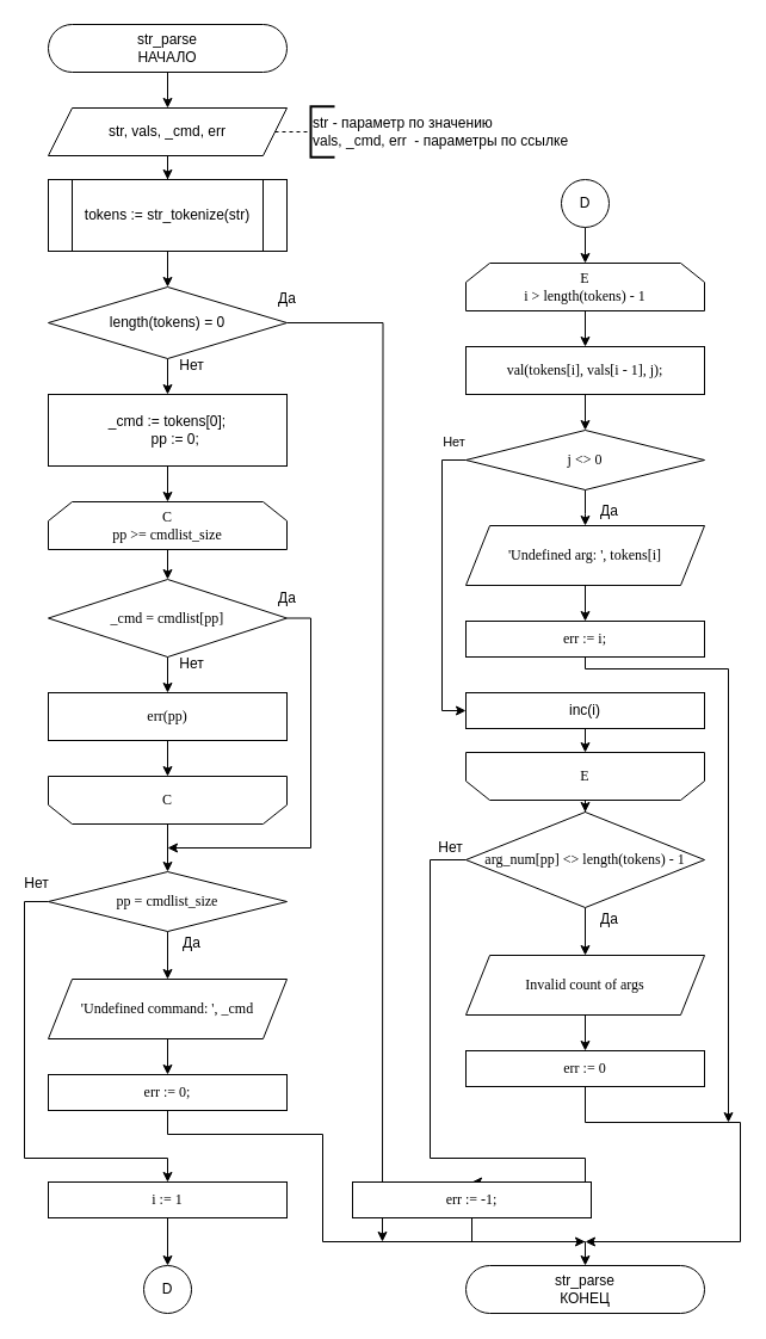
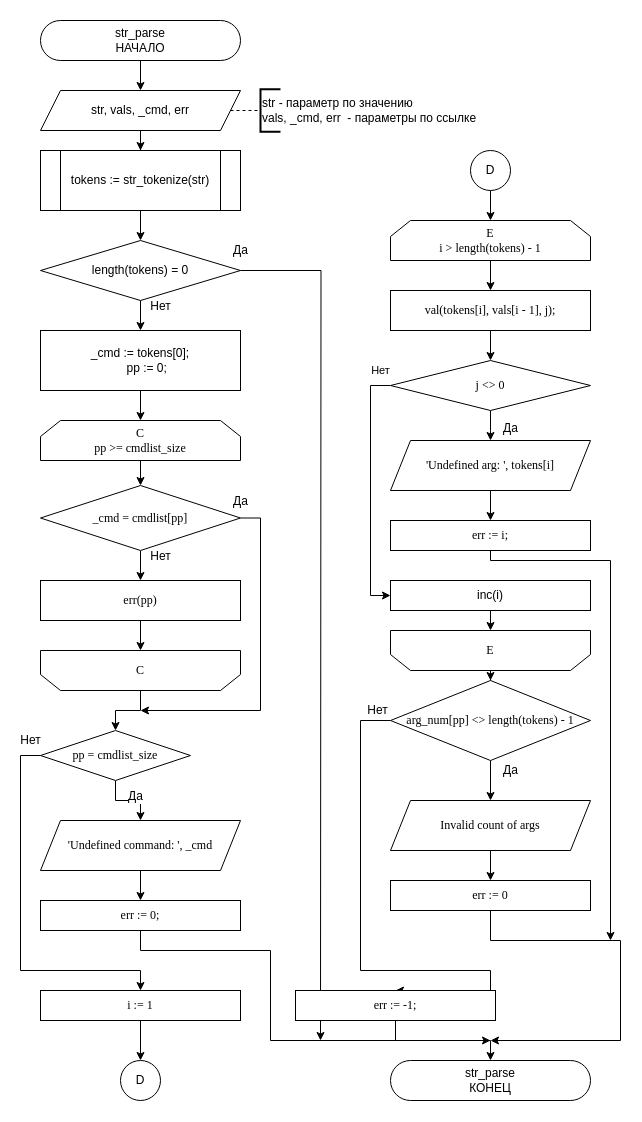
  <mxCell id="0" />
  <mxCell id="1" parent="0" />
  <mxCell id="2" value="" style="edgeStyle=orthogonalEdgeStyle;rounded=0;orthogonalLoop=1;jettySize=auto;html=1;fontSize=12;" parent="1" source="3" target="5" edge="1"><mxGeometry relative="1" as="geometry" /></mxCell>
  <mxCell id="3" value="str_parse&lt;br style=&quot;font-size: 12px;&quot;&gt;НАЧАЛО" style="rounded=1;whiteSpace=wrap;html=1;arcSize=50;strokeWidth=1;fontSize=12;" parent="1" vertex="1"><mxGeometry x="40" y="20" width="200" height="40" as="geometry" /></mxCell>
  <mxCell id="4" value="" style="edgeStyle=orthogonalEdgeStyle;rounded=0;orthogonalLoop=1;jettySize=auto;html=1;fontSize=12;" parent="1" source="5" target="9" edge="1"><mxGeometry relative="1" as="geometry" /></mxCell>
  <mxCell id="5" value="str,&amp;nbsp;vals, _cmd,&amp;nbsp;err" style="shape=parallelogram;perimeter=parallelogramPerimeter;whiteSpace=wrap;html=1;fixedSize=1;fontSize=12;" parent="1" vertex="1"><mxGeometry x="40" y="90" width="200" height="40" as="geometry" /></mxCell>
  <mxCell id="6" value="" style="endArrow=none;dashed=1;html=1;exitX=1;exitY=0.5;exitDx=0;exitDy=0;fontSize=12;" parent="1" edge="1"><mxGeometry width="50" height="50" relative="1" as="geometry"><mxPoint x="230" y="110" as="sourcePoint" /><mxPoint x="260" y="110" as="targetPoint" /></mxGeometry></mxCell>
  <mxCell id="7" value="str - параметр по значению&lt;br style=&quot;font-size: 12px;&quot;&gt;vals, _cmd, err&amp;nbsp; - параметры по ссылке" style="strokeWidth=2;html=1;shape=mxgraph.flowchart.annotation_1;align=left;pointerEvents=1;fontSize=12;" parent="1" vertex="1"><mxGeometry x="260" y="88.75" width="20" height="42.5" as="geometry" /></mxCell>
  <mxCell id="8" value="" style="edgeStyle=orthogonalEdgeStyle;rounded=0;orthogonalLoop=1;jettySize=auto;html=1;fontSize=12;" parent="1" source="9" target="12" edge="1"><mxGeometry relative="1" as="geometry" /></mxCell>
  <mxCell id="9" value="tokens := str_tokenize(str)" style="shape=process;whiteSpace=wrap;html=1;backgroundOutline=1;fontSize=12;" parent="1" vertex="1"><mxGeometry x="40" y="150" width="200" height="60" as="geometry" /></mxCell>
  <mxCell id="10" value="Нет" style="edgeStyle=orthogonalEdgeStyle;rounded=0;orthogonalLoop=1;jettySize=auto;html=1;fontSize=12;" parent="1" source="12" target="14" edge="1"><mxGeometry x="-0.75" y="20" relative="1" as="geometry"><mxPoint as="offset" /></mxGeometry></mxCell>
  <mxCell id="11" value="Да" style="edgeStyle=orthogonalEdgeStyle;rounded=0;orthogonalLoop=1;jettySize=auto;html=1;fontSize=12;" parent="1" source="12" edge="1"><mxGeometry x="-1" y="20" relative="1" as="geometry"><mxPoint x="320" y="1040" as="targetPoint" /><mxPoint as="offset" /></mxGeometry></mxCell>
  <mxCell id="12" value="length(tokens) = 0" style="rhombus;whiteSpace=wrap;html=1;fontSize=12;" parent="1" vertex="1"><mxGeometry x="40" y="240" width="200" height="60" as="geometry" /></mxCell>
  <mxCell id="13" value="" style="edgeStyle=orthogonalEdgeStyle;rounded=0;orthogonalLoop=1;jettySize=auto;html=1;fontSize=12;" parent="1" source="14" target="16" edge="1"><mxGeometry relative="1" as="geometry" /></mxCell>
  <mxCell id="14" value="&lt;div style=&quot;font-size: 12px;&quot;&gt;_cmd := tokens[0];&lt;/div&gt;&lt;div style=&quot;font-size: 12px;&quot;&gt;&amp;nbsp; &amp;nbsp; pp := 0;&lt;/div&gt;" style="whiteSpace=wrap;html=1;fontSize=12;" parent="1" vertex="1"><mxGeometry x="40" y="330" width="200" height="60" as="geometry" /></mxCell>
  <mxCell id="15" value="" style="edgeStyle=orthogonalEdgeStyle;rounded=0;orthogonalLoop=1;jettySize=auto;html=1;fontSize=12;" parent="1" source="16" target="19" edge="1"><mxGeometry relative="1" as="geometry" /></mxCell>
  <mxCell id="16" value="С&lt;br style=&quot;font-size: 12px&quot;&gt;pp &amp;gt;= cmdlist_size" style="shape=loopLimit;whiteSpace=wrap;html=1;rounded=0;shadow=0;strokeWidth=1;fillColor=#ffffff;fontFamily=Times New Roman;fontSize=12;" parent="1" vertex="1"><mxGeometry x="40" y="420" width="200" height="40" as="geometry" /></mxCell>
  <mxCell id="17" value="Нет" style="edgeStyle=orthogonalEdgeStyle;rounded=0;orthogonalLoop=1;jettySize=auto;html=1;fontSize=12;" parent="1" source="19" target="21" edge="1"><mxGeometry x="-0.758" y="20" relative="1" as="geometry"><mxPoint as="offset" /></mxGeometry></mxCell>
  <mxCell id="18" value="Да" style="edgeStyle=orthogonalEdgeStyle;rounded=0;orthogonalLoop=1;jettySize=auto;html=1;fontSize=12;exitX=1;exitY=0.5;exitDx=0;exitDy=0;" parent="1" source="19" edge="1"><mxGeometry x="-1" y="18" relative="1" as="geometry"><mxPoint x="140" y="710" as="targetPoint" /><Array as="points"><mxPoint x="260" y="518" /><mxPoint x="260" y="710" /></Array><mxPoint y="1" as="offset" /></mxGeometry></mxCell>
  <mxCell id="19" value="_cmd = cmdlist[pp]" style="rhombus;whiteSpace=wrap;html=1;rounded=0;shadow=0;fontFamily=Times New Roman;strokeWidth=1;" parent="1" vertex="1"><mxGeometry x="40" y="485" width="200" height="65" as="geometry" /></mxCell>
  <mxCell id="20" value="" style="edgeStyle=orthogonalEdgeStyle;rounded=0;orthogonalLoop=1;jettySize=auto;html=1;fontSize=12;" parent="1" source="21" target="23" edge="1"><mxGeometry relative="1" as="geometry" /></mxCell>
  <mxCell id="21" value="err(pp)" style="whiteSpace=wrap;html=1;rounded=0;shadow=0;fontFamily=Times New Roman;strokeWidth=1;" parent="1" vertex="1"><mxGeometry x="40" y="580" width="200" height="40" as="geometry" /></mxCell>
  <mxCell id="22" value="" style="edgeStyle=orthogonalEdgeStyle;rounded=0;orthogonalLoop=1;jettySize=auto;html=1;fontSize=12;" parent="1" source="23" target="26" edge="1"><mxGeometry relative="1" as="geometry" /></mxCell>
  <mxCell id="23" value="С" style="shape=loopLimit;whiteSpace=wrap;html=1;rounded=0;shadow=0;strokeWidth=1;fillColor=#ffffff;fontFamily=Times New Roman;fontSize=12;direction=west;" parent="1" vertex="1"><mxGeometry x="40" y="650" width="200" height="40" as="geometry" /></mxCell>
  <mxCell id="24" value="Да" style="edgeStyle=orthogonalEdgeStyle;rounded=0;orthogonalLoop=1;jettySize=auto;html=1;fontSize=12;" parent="1" source="26" target="28" edge="1"><mxGeometry x="-0.5" y="20" relative="1" as="geometry"><mxPoint as="offset" /></mxGeometry></mxCell>
  <mxCell id="25" value="Нет" style="edgeStyle=orthogonalEdgeStyle;rounded=0;orthogonalLoop=1;jettySize=auto;html=1;fontSize=12;entryX=0.5;entryY=0;entryDx=0;entryDy=0;exitX=0;exitY=0.5;exitDx=0;exitDy=0;" parent="1" source="26" target="34" edge="1"><mxGeometry x="-0.947" y="-15" relative="1" as="geometry"><mxPoint y="755" as="targetPoint" x="-40" /><Array as="points"><mxPoint x="20" y="755" /><mxPoint x="20" y="970" /><mxPoint x="140" y="970" /></Array><mxPoint as="offset" /></mxGeometry></mxCell>
- <mxCell id="26" value="pp = cmdlist_size" style="rhombus;whiteSpace=wrap;html=1;rounded=0;shadow=0;fontFamily=Times New Roman;strokeWidth=1;" parent="1" vertex="1"><mxGeometry x="40" y="730" width="200" height="50" as="geometry" /></mxCell>
+ <mxCell id="26" value="pp = cmdlist_size" style="rhombus;whiteSpace=wrap;html=1;rounded=0;shadow=0;fontFamily=Times New Roman;strokeWidth=1;" parent="1" vertex="1"><mxGeometry x="40" y="730" width="150" height="50" as="geometry" /></mxCell>
  <mxCell id="27" value="" style="edgeStyle=orthogonalEdgeStyle;rounded=0;orthogonalLoop=1;jettySize=auto;html=1;fontSize=12;" parent="1" source="28" target="30" edge="1"><mxGeometry relative="1" as="geometry" /></mxCell>
  <mxCell id="28" value="'Undefined command: ', _cmd" style="shape=parallelogram;perimeter=parallelogramPerimeter;whiteSpace=wrap;html=1;fixedSize=1;rounded=0;shadow=0;fontFamily=Times New Roman;strokeWidth=1;" parent="1" vertex="1"><mxGeometry x="40" y="820" width="200" height="50" as="geometry" /></mxCell>
  <mxCell id="29" value="" style="edgeStyle=orthogonalEdgeStyle;rounded=0;orthogonalLoop=1;jettySize=auto;html=1;fontSize=12;exitX=0.5;exitY=1;exitDx=0;exitDy=0;" parent="1" source="30" edge="1"><mxGeometry relative="1" as="geometry"><mxPoint x="490" y="1040" as="targetPoint" /><Array as="points"><mxPoint x="140" y="950" /><mxPoint x="270" y="950" /><mxPoint x="270" y="1040" /></Array></mxGeometry></mxCell>
  <mxCell id="30" value="err := 0;" style="whiteSpace=wrap;html=1;rounded=0;shadow=0;fontFamily=Times New Roman;strokeWidth=1;" parent="1" vertex="1"><mxGeometry x="40" y="900" width="200" height="30" as="geometry" /></mxCell>
  <mxCell id="31" value="" style="edgeStyle=orthogonalEdgeStyle;rounded=0;orthogonalLoop=1;jettySize=auto;html=1;fontSize=12;" parent="1" source="32" target="39" edge="1"><mxGeometry relative="1" as="geometry" /></mxCell>
  <mxCell id="32" value="E&lt;br&gt;i &amp;gt; length(tokens) - 1" style="shape=loopLimit;whiteSpace=wrap;html=1;rounded=0;shadow=0;strokeWidth=1;fillColor=#ffffff;fontFamily=Times New Roman;fontSize=12;" parent="1" vertex="1"><mxGeometry x="390" y="220" width="200" height="40" as="geometry" /></mxCell>
  <mxCell id="33" value="" style="edgeStyle=orthogonalEdgeStyle;rounded=0;orthogonalLoop=1;jettySize=auto;html=1;fontSize=12;" parent="1" source="34" target="35" edge="1"><mxGeometry relative="1" as="geometry" /></mxCell>
  <mxCell id="34" value="i := 1" style="whiteSpace=wrap;html=1;rounded=0;shadow=0;fontFamily=Times New Roman;strokeWidth=1;" parent="1" vertex="1"><mxGeometry x="40" y="990" width="200" height="30" as="geometry" /></mxCell>
  <mxCell id="35" value="D" style="ellipse;whiteSpace=wrap;html=1;aspect=fixed;fontSize=12;" parent="1" vertex="1"><mxGeometry x="120" y="1060" width="40" height="40" as="geometry" /></mxCell>
  <mxCell id="36" value="" style="edgeStyle=orthogonalEdgeStyle;rounded=0;orthogonalLoop=1;jettySize=auto;html=1;fontSize=12;" parent="1" source="37" target="32" edge="1"><mxGeometry relative="1" as="geometry" /></mxCell>
  <mxCell id="37" value="D" style="ellipse;whiteSpace=wrap;html=1;aspect=fixed;fontSize=12;" parent="1" vertex="1"><mxGeometry x="470" y="150" width="40" height="40" as="geometry" /></mxCell>
  <mxCell id="38" value="" style="edgeStyle=orthogonalEdgeStyle;rounded=0;orthogonalLoop=1;jettySize=auto;html=1;fontSize=12;" parent="1" source="39" target="42" edge="1"><mxGeometry relative="1" as="geometry" /></mxCell>
  <mxCell id="39" value="val(tokens[i], vals[i - 1], j);" style="whiteSpace=wrap;html=1;rounded=0;shadow=0;fontFamily=Times New Roman;strokeWidth=1;" parent="1" vertex="1"><mxGeometry x="390" y="290" width="200" height="40" as="geometry" /></mxCell>
  <mxCell id="40" value="Да" style="edgeStyle=orthogonalEdgeStyle;rounded=0;orthogonalLoop=1;jettySize=auto;html=1;fontSize=12;" parent="1" source="42" edge="1"><mxGeometry x="0.2" y="20" relative="1" as="geometry"><mxPoint x="490" y="440" as="targetPoint" /><mxPoint as="offset" /></mxGeometry></mxCell>
  <mxCell id="41" value="Нет" style="edgeStyle=orthogonalEdgeStyle;rounded=0;orthogonalLoop=1;jettySize=auto;html=1;entryX=0;entryY=0.5;entryDx=0;entryDy=0;exitX=0;exitY=0.5;exitDx=0;exitDy=0;" edge="1" parent="1" source="42" target="60"><mxGeometry x="-0.917" y="-15" relative="1" as="geometry"><mxPoint x="260" y="385" as="targetPoint" /><mxPoint as="offset" /></mxGeometry></mxCell>
  <mxCell id="42" value="j &amp;lt;&amp;gt; 0" style="rhombus;whiteSpace=wrap;html=1;rounded=0;shadow=0;fontFamily=Times New Roman;strokeWidth=1;" parent="1" vertex="1"><mxGeometry x="390" y="360" width="200" height="50" as="geometry" /></mxCell>
  <mxCell id="43" value="" style="edgeStyle=orthogonalEdgeStyle;rounded=0;orthogonalLoop=1;jettySize=auto;html=1;fontSize=12;" parent="1" source="44" target="46" edge="1"><mxGeometry relative="1" as="geometry" /></mxCell>
  <mxCell id="44" value="'Undefined arg: ', tokens[i]" style="shape=parallelogram;perimeter=parallelogramPerimeter;whiteSpace=wrap;html=1;fixedSize=1;rounded=0;shadow=0;fontFamily=Times New Roman;strokeWidth=1;" parent="1" vertex="1"><mxGeometry x="390" y="440" width="200" height="50" as="geometry" /></mxCell>
  <mxCell id="45" value="" style="edgeStyle=orthogonalEdgeStyle;rounded=0;orthogonalLoop=1;jettySize=auto;html=1;fontSize=12;exitX=0.5;exitY=1;exitDx=0;exitDy=0;" parent="1" source="46" edge="1"><mxGeometry relative="1" as="geometry"><mxPoint x="610" y="940" as="targetPoint" /><Array as="points"><mxPoint x="490" y="560" /><mxPoint x="610" y="560" /></Array></mxGeometry></mxCell>
  <mxCell id="46" value="err := i;" style="whiteSpace=wrap;html=1;rounded=0;shadow=0;fontFamily=Times New Roman;strokeWidth=1;" parent="1" vertex="1"><mxGeometry x="390" y="520" width="200" height="30" as="geometry" /></mxCell>
  <mxCell id="47" value="" style="edgeStyle=orthogonalEdgeStyle;rounded=0;orthogonalLoop=1;jettySize=auto;html=1;fontSize=12;" parent="1" source="48" target="51" edge="1"><mxGeometry relative="1" as="geometry" /></mxCell>
  <mxCell id="48" value="E" style="shape=loopLimit;whiteSpace=wrap;html=1;rounded=0;shadow=0;strokeWidth=1;fillColor=#ffffff;fontFamily=Times New Roman;fontSize=12;direction=west;" parent="1" vertex="1"><mxGeometry x="390" y="630" width="200" height="40" as="geometry" /></mxCell>
  <mxCell id="49" value="Да" style="edgeStyle=orthogonalEdgeStyle;rounded=0;orthogonalLoop=1;jettySize=auto;html=1;fontSize=12;" parent="1" source="51" target="53" edge="1"><mxGeometry x="-0.5" y="20" relative="1" as="geometry"><mxPoint as="offset" /></mxGeometry></mxCell>
  <mxCell id="50" value="Нет" style="edgeStyle=orthogonalEdgeStyle;rounded=0;orthogonalLoop=1;jettySize=auto;html=1;fontSize=12;entryX=0.5;entryY=0;entryDx=0;entryDy=0;exitX=0;exitY=0.5;exitDx=0;exitDy=0;" parent="1" source="51" target="57" edge="1"><mxGeometry x="-0.952" y="-10" relative="1" as="geometry"><Array as="points"><mxPoint x="360" y="720" /><mxPoint x="360" y="970" /><mxPoint x="490" y="970" /></Array><mxPoint as="offset" /></mxGeometry></mxCell>
  <mxCell id="51" value="arg_num[pp] &amp;lt;&amp;gt; length(tokens) - 1" style="rhombus;whiteSpace=wrap;html=1;rounded=0;shadow=0;fontFamily=Times New Roman;strokeWidth=1;" parent="1" vertex="1"><mxGeometry x="390" y="680" width="200" height="80" as="geometry" /></mxCell>
  <mxCell id="52" value="" style="edgeStyle=orthogonalEdgeStyle;rounded=0;orthogonalLoop=1;jettySize=auto;html=1;fontSize=12;" parent="1" source="53" target="55" edge="1"><mxGeometry relative="1" as="geometry" /></mxCell>
  <mxCell id="53" value="Invalid count of args" style="shape=parallelogram;perimeter=parallelogramPerimeter;whiteSpace=wrap;html=1;fixedSize=1;rounded=0;shadow=0;fontFamily=Times New Roman;strokeWidth=1;" parent="1" vertex="1"><mxGeometry x="390" y="800" width="200" height="50" as="geometry" /></mxCell>
  <mxCell id="54" value="" style="edgeStyle=orthogonalEdgeStyle;rounded=0;orthogonalLoop=1;jettySize=auto;html=1;fontSize=12;exitX=0.5;exitY=1;exitDx=0;exitDy=0;" parent="1" source="55" edge="1"><mxGeometry relative="1" as="geometry"><mxPoint x="490" y="1040" as="targetPoint" /><Array as="points"><mxPoint x="490" y="940" /><mxPoint x="620" y="940" /><mxPoint x="620" y="1040" /></Array></mxGeometry></mxCell>
  <mxCell id="55" value="err := 0" style="whiteSpace=wrap;html=1;rounded=0;shadow=0;fontFamily=Times New Roman;strokeWidth=1;" parent="1" vertex="1"><mxGeometry x="390" y="880" width="200" height="30" as="geometry" /></mxCell>
  <mxCell id="56" value="" style="edgeStyle=orthogonalEdgeStyle;rounded=0;orthogonalLoop=1;jettySize=auto;html=1;fontSize=12;" parent="1" source="57" target="58" edge="1"><mxGeometry relative="1" as="geometry" /></mxCell>
  <mxCell id="57" value="err := -1;" style="whiteSpace=wrap;html=1;rounded=0;shadow=0;fontFamily=Times New Roman;strokeWidth=1;" parent="1" vertex="1"><mxGeometry x="295" y="990" width="200" height="30" as="geometry" /></mxCell>
  <mxCell id="58" value="str_parse&lt;br style=&quot;font-size: 12px&quot;&gt;КОНЕЦ" style="rounded=1;whiteSpace=wrap;html=1;arcSize=50;strokeWidth=1;fontSize=12;" parent="1" vertex="1"><mxGeometry x="390" y="1060" width="200" height="40" as="geometry" /></mxCell>
  <mxCell id="59" value="" style="edgeStyle=orthogonalEdgeStyle;rounded=0;orthogonalLoop=1;jettySize=auto;html=1;" edge="1" parent="1" source="60"><mxGeometry relative="1" as="geometry"><mxPoint x="490" y="630" as="targetPoint" /></mxGeometry></mxCell>
  <mxCell id="60" value="inc(i)" style="rounded=0;whiteSpace=wrap;html=1;" vertex="1" parent="1"><mxGeometry x="390" y="580" width="200" height="30" as="geometry" /></mxCell>
